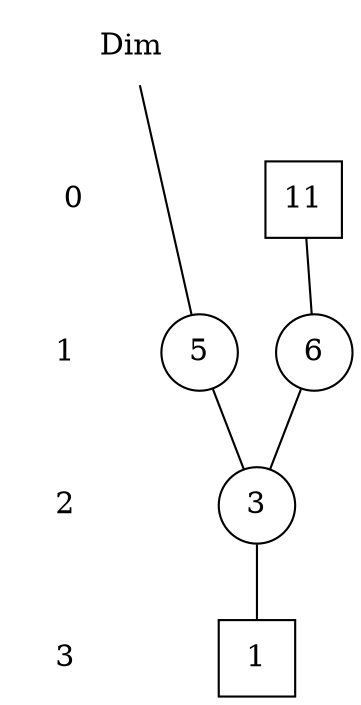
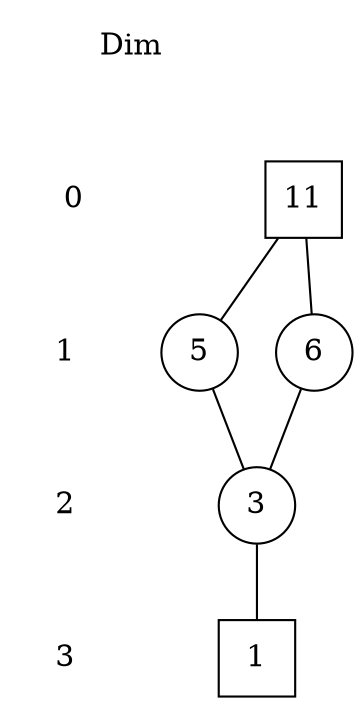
  digraph {
    edge [arrowhead=none]
    n1 [color=white label=3]
    n2 [label=1 shape=square]
    n3 [color=white label=2]
    n4 [label=3 shape=circle]
    n5 [color=white label=1]
    n6 [label=6 shape=circle]
    n7 [label=5 shape=circle]
    n8 [color=white label=0]
    n9 [label=11 shape=square]
    n10 [color=white label=Dim]
    subgraph sub_1 {
      rank=same
      n1
      n2
    }
    subgraph sub_2 {
      rank=same
      n3
      n4
    }
    subgraph sub_3 {
      rank=same
      n5
      n6
    }
    subgraph sub_4 {
      rank=same
      n5
      n7
    }
    subgraph sub_5 {
      rank=same
      n8
      n9
    }
    n3 -> n1 [color=white]
    n4 -> n2
    n5 -> n3 [color=white]
    n6 -> n4
    n7 -> n4
    n8 -> n5 [color=white]
    n9 -> n6
-   n10 -> n7
+   n9 -> n7
    n10 -> n8 [color=white]
  }
